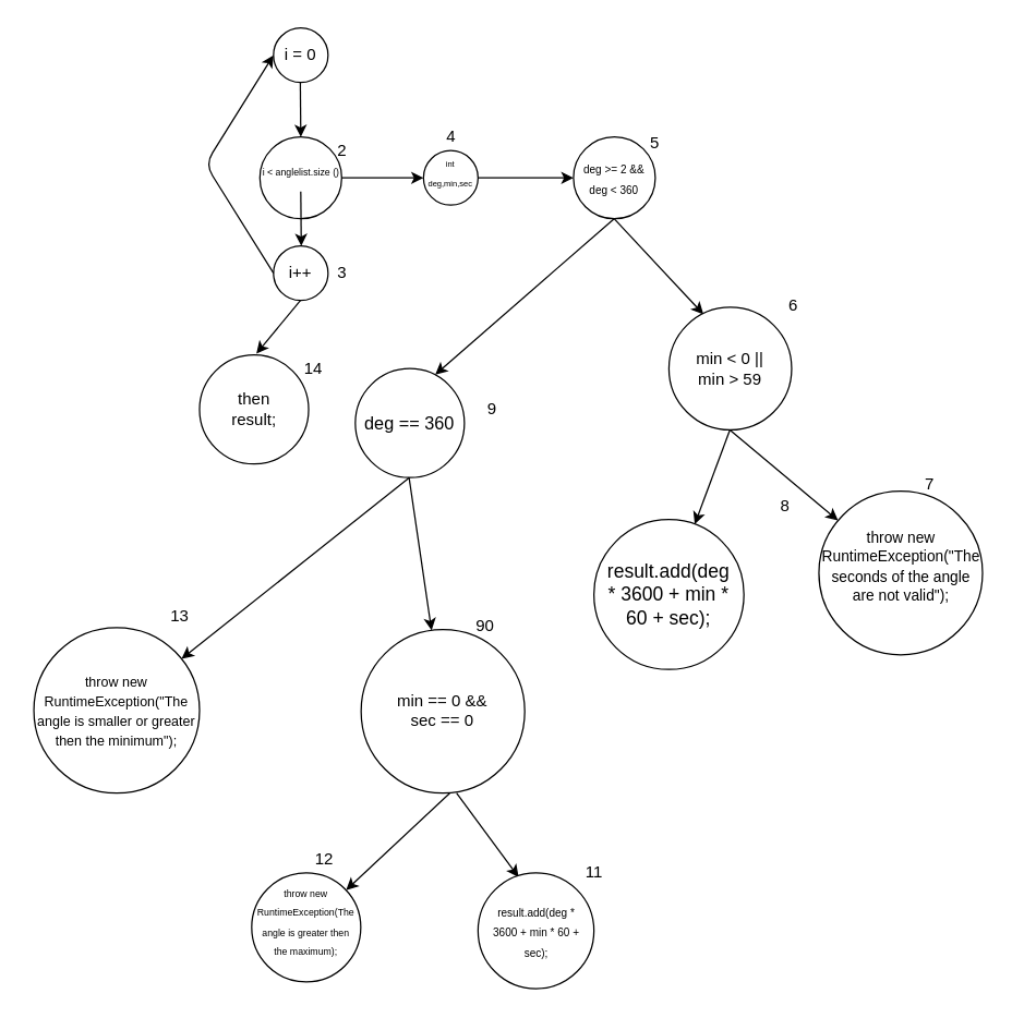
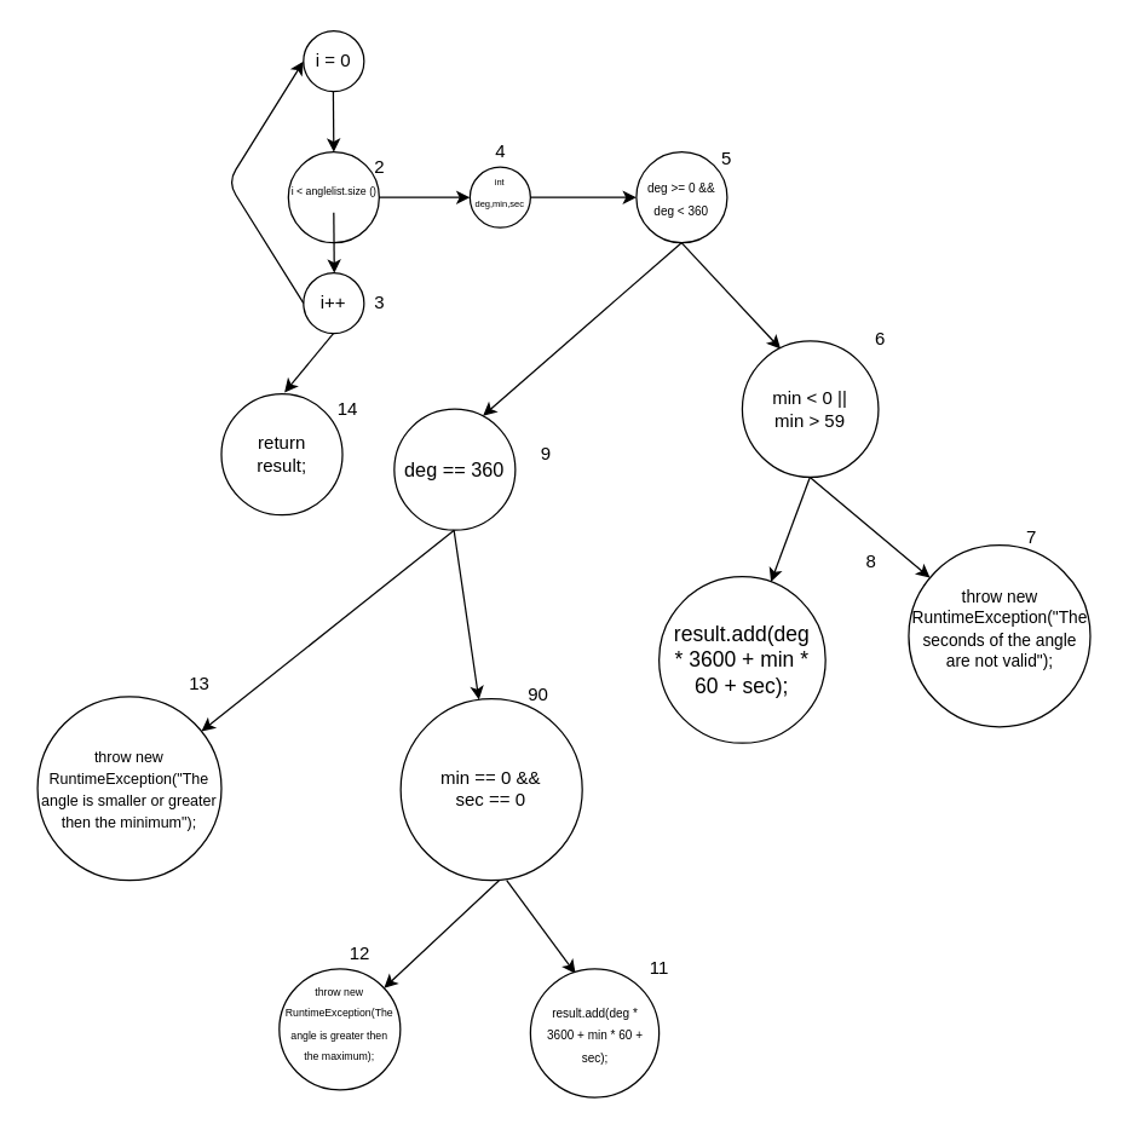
  <mxCell id="0" />
  <mxCell id="1" parent="0" />
  <mxCell id="2" value="" style="ellipse;whiteSpace=wrap;html=1;aspect=fixed;" vertex="1" parent="1"><mxGeometry x="200" y="20" width="40" height="40" as="geometry" /></mxCell>
  <mxCell id="3" value="" style="endArrow=classic;html=1;" edge="1" parent="1"><mxGeometry width="50" height="50" relative="1" as="geometry"><mxPoint x="219.66" y="60" as="sourcePoint" /><mxPoint x="220" y="100" as="targetPoint" /><Array as="points"><mxPoint x="219.66" y="60" /></Array></mxGeometry></mxCell>
  <mxCell id="4" value="" style="ellipse;whiteSpace=wrap;html=1;aspect=fixed;" vertex="1" parent="1"><mxGeometry x="190" y="100" width="60" height="60" as="geometry" /></mxCell>
  <mxCell id="5" value="" style="ellipse;whiteSpace=wrap;html=1;aspect=fixed;" vertex="1" parent="1"><mxGeometry x="200" y="180" width="40" height="40" as="geometry" /></mxCell>
  <mxCell id="6" value="" style="endArrow=classic;html=1;" edge="1" parent="1"><mxGeometry width="50" height="50" relative="1" as="geometry"><mxPoint x="220" y="140" as="sourcePoint" /><mxPoint x="220.34" y="180" as="targetPoint" /><Array as="points"><mxPoint x="220" y="140" /></Array></mxGeometry></mxCell>
  <mxCell id="7" value="" style="ellipse;whiteSpace=wrap;html=1;aspect=fixed;" vertex="1" parent="1"><mxGeometry x="145.75" y="260" width="80" height="80" as="geometry" /></mxCell>
  <mxCell id="8" value="" style="endArrow=classic;html=1;entryX=0.521;entryY=-0.013;entryDx=0;entryDy=0;entryPerimeter=0;" edge="1" parent="1" target="7"><mxGeometry width="50" height="50" relative="1" as="geometry"><mxPoint x="219.76" y="220" as="sourcePoint" /><mxPoint x="220.1" y="260" as="targetPoint" /><Array as="points"><mxPoint x="219.76" y="220" /></Array></mxGeometry></mxCell>
  <mxCell id="9" value="i = 0" style="text;html=1;strokeColor=none;fillColor=none;align=center;verticalAlign=middle;whiteSpace=wrap;rounded=0;" vertex="1" parent="1"><mxGeometry x="200" y="30" width="40" height="20" as="geometry" /></mxCell>
  <mxCell id="10" value="" style="endArrow=classic;html=1;entryX=0;entryY=0.5;entryDx=0;entryDy=0;" edge="1" parent="1" target="9"><mxGeometry width="50" height="50" relative="1" as="geometry"><mxPoint x="200" y="200" as="sourcePoint" /><mxPoint x="150" y="130" as="targetPoint" /><Array as="points"><mxPoint x="150" y="120" /></Array></mxGeometry></mxCell>
  <mxCell id="11" value="&lt;font style=&quot;font-size: 7px&quot;&gt;i &amp;lt; anglelist.size ()&lt;/font&gt;" style="text;html=1;strokeColor=none;fillColor=none;align=center;verticalAlign=middle;whiteSpace=wrap;rounded=0;" vertex="1" parent="1"><mxGeometry x="188.5" y="120" width="63" height="10" as="geometry" /></mxCell>
  <mxCell id="12" value="i++" style="text;html=1;strokeColor=none;fillColor=none;align=center;verticalAlign=middle;whiteSpace=wrap;rounded=0;" vertex="1" parent="1"><mxGeometry x="200" y="190" width="40" height="20" as="geometry" /></mxCell>
  <mxCell id="13" value="2" style="text;html=1;align=center;verticalAlign=middle;resizable=0;points=[];autosize=1;" vertex="1" parent="1"><mxGeometry x="240" y="100" width="20" height="20" as="geometry" /></mxCell>
  <mxCell id="14" value="3" style="text;html=1;align=center;verticalAlign=middle;resizable=0;points=[];autosize=1;" vertex="1" parent="1"><mxGeometry x="240" y="190" width="20" height="20" as="geometry" /></mxCell>
  <mxCell id="15" value="4" style="text;html=1;align=center;verticalAlign=middle;resizable=0;points=[];autosize=1;" vertex="1" parent="1"><mxGeometry x="320" y="90" width="20" height="20" as="geometry" /></mxCell>
  <mxCell id="16" value="" style="endArrow=classic;html=1;" edge="1" parent="1" target="17"><mxGeometry width="50" height="50" relative="1" as="geometry"><mxPoint x="250" y="130" as="sourcePoint" /><mxPoint x="300" y="130" as="targetPoint" /><Array as="points"><mxPoint x="250" y="130" /></Array></mxGeometry></mxCell>
  <mxCell id="17" value="" style="ellipse;whiteSpace=wrap;html=1;aspect=fixed;" vertex="1" parent="1"><mxGeometry x="310" y="110" width="40" height="40" as="geometry" /></mxCell>
  <mxCell id="18" value="&lt;font style=&quot;font-size: 6px&quot;&gt;int deg,min,sec&lt;/font&gt;" style="text;html=1;strokeColor=none;fillColor=none;align=center;verticalAlign=middle;whiteSpace=wrap;rounded=0;" vertex="1" parent="1"><mxGeometry x="310" y="115" width="40" height="20" as="geometry" /></mxCell>
  <mxCell id="19" value="" style="endArrow=classic;html=1;" edge="1" parent="1" target="20"><mxGeometry width="50" height="50" relative="1" as="geometry"><mxPoint x="350" y="130" as="sourcePoint" /><mxPoint x="420" y="130" as="targetPoint" /><Array as="points"><mxPoint x="350" y="130" /></Array></mxGeometry></mxCell>
  <mxCell id="20" value="" style="ellipse;whiteSpace=wrap;html=1;aspect=fixed;" vertex="1" parent="1"><mxGeometry x="420" y="100" width="60" height="60" as="geometry" /></mxCell>
- <mxCell id="21" value="&lt;font style=&quot;font-size: 8px&quot;&gt;deg &amp;gt;= 2 &amp;amp;&amp;amp; &lt;br&gt;deg &amp;lt; 360&lt;/font&gt;" style="text;html=1;strokeColor=none;fillColor=none;align=center;verticalAlign=middle;whiteSpace=wrap;rounded=0;" vertex="1" parent="1"><mxGeometry x="425" y="120" width="50" height="20" as="geometry" /></mxCell>
+ <mxCell id="21" value="&lt;font style=&quot;font-size: 8px&quot;&gt;deg &amp;gt;= 0 &amp;amp;&amp;amp; &lt;br&gt;deg &amp;lt; 360&lt;/font&gt;" style="text;html=1;strokeColor=none;fillColor=none;align=center;verticalAlign=middle;whiteSpace=wrap;rounded=0;" vertex="1" parent="1"><mxGeometry x="425" y="120" width="50" height="20" as="geometry" /></mxCell>
  <mxCell id="22" value="5" style="text;html=1;strokeColor=none;fillColor=none;align=center;verticalAlign=middle;whiteSpace=wrap;rounded=0;" vertex="1" parent="1"><mxGeometry x="460" y="95" width="40" height="20" as="geometry" /></mxCell>
  <mxCell id="23" value="" style="endArrow=classic;html=1;entryX=0.733;entryY=0.055;entryDx=0;entryDy=0;entryPerimeter=0;" edge="1" parent="1" target="25"><mxGeometry width="50" height="50" relative="1" as="geometry"><mxPoint x="449.8" y="160" as="sourcePoint" /><mxPoint x="390" y="230" as="targetPoint" /><Array as="points"><mxPoint x="449.8" y="160" /></Array></mxGeometry></mxCell>
  <mxCell id="24" value="" style="endArrow=classic;html=1;entryX=0.281;entryY=0.057;entryDx=0;entryDy=0;entryPerimeter=0;" edge="1" parent="1" target="38"><mxGeometry width="50" height="50" relative="1" as="geometry"><mxPoint x="449.8" y="160" as="sourcePoint" /><mxPoint x="510" y="230" as="targetPoint" /><Array as="points"><mxPoint x="449.8" y="160" /></Array></mxGeometry></mxCell>
  <mxCell id="25" value="" style="ellipse;whiteSpace=wrap;html=1;aspect=fixed;" vertex="1" parent="1"><mxGeometry x="260" y="270" width="80" height="80" as="geometry" /></mxCell>
  <mxCell id="26" value="&lt;font style=&quot;font-size: 13px&quot;&gt;deg == 360&lt;/font&gt;" style="text;html=1;strokeColor=none;fillColor=none;align=center;verticalAlign=middle;whiteSpace=wrap;rounded=0;" vertex="1" parent="1"><mxGeometry x="265" y="300" width="70" height="20" as="geometry" /></mxCell>
  <mxCell id="27" value="" style="endArrow=classic;html=1;" edge="1" parent="1" target="28"><mxGeometry width="50" height="50" relative="1" as="geometry"><mxPoint x="299.6" y="350" as="sourcePoint" /><mxPoint x="250" y="400" as="targetPoint" /><Array as="points"><mxPoint x="299.6" y="350" /></Array></mxGeometry></mxCell>
  <mxCell id="28" value="" style="ellipse;whiteSpace=wrap;html=1;aspect=fixed;" vertex="1" parent="1"><mxGeometry x="24.25" y="460" width="121.5" height="121.5" as="geometry" /></mxCell>
  <mxCell id="29" value="&lt;font style=&quot;font-size: 10px&quot;&gt;throw new RuntimeException(&quot;The angle is smaller or greater then the minimum&quot;);&lt;/font&gt;" style="text;html=1;strokeColor=none;fillColor=none;align=center;verticalAlign=middle;whiteSpace=wrap;rounded=0;" vertex="1" parent="1"><mxGeometry x="20" y="490.75" width="130" height="60" as="geometry" /></mxCell>
  <mxCell id="30" value="" style="ellipse;whiteSpace=wrap;html=1;aspect=fixed;" vertex="1" parent="1"><mxGeometry x="264.25" y="461.5" width="120" height="120" as="geometry" /></mxCell>
  <mxCell id="31" value="&lt;font style=&quot;font-size: 12px&quot;&gt;min == 0 &amp;amp;&amp;amp; sec == 0&lt;/font&gt;" style="text;html=1;strokeColor=none;fillColor=none;align=center;verticalAlign=middle;whiteSpace=wrap;rounded=0;" vertex="1" parent="1"><mxGeometry x="289.25" y="503.25" width="70" height="35" as="geometry" /></mxCell>
  <mxCell id="32" value="" style="endArrow=classic;html=1;" edge="1" parent="1" target="34"><mxGeometry width="50" height="50" relative="1" as="geometry"><mxPoint x="329.25" y="581.5" as="sourcePoint" /><mxPoint x="242.534" y="641.716" as="targetPoint" /><Array as="points"><mxPoint x="329.25" y="581.5" /></Array></mxGeometry></mxCell>
  <mxCell id="33" value="" style="endArrow=classic;html=1;entryX=0.35;entryY=0.037;entryDx=0;entryDy=0;entryPerimeter=0;" edge="1" parent="1" target="35"><mxGeometry width="50" height="50" relative="1" as="geometry"><mxPoint x="334.25" y="581.5" as="sourcePoint" /><mxPoint x="381.25" y="643.5" as="targetPoint" /><Array as="points"><mxPoint x="334.25" y="581.5" /></Array></mxGeometry></mxCell>
  <mxCell id="34" value="" style="ellipse;whiteSpace=wrap;html=1;aspect=fixed;" vertex="1" parent="1"><mxGeometry x="184" y="640" width="80" height="80" as="geometry" /></mxCell>
  <mxCell id="35" value="" style="ellipse;whiteSpace=wrap;html=1;aspect=fixed;" vertex="1" parent="1"><mxGeometry x="350" y="640" width="85" height="85" as="geometry" /></mxCell>
  <mxCell id="36" value="&lt;font style=&quot;font-size: 8px&quot;&gt;result.add(deg * 3600 + min * 60 + sec);&lt;/font&gt;" style="text;html=1;strokeColor=none;fillColor=none;align=center;verticalAlign=middle;whiteSpace=wrap;rounded=0;" vertex="1" parent="1"><mxGeometry x="357.5" y="646.25" width="70" height="72.5" as="geometry" /></mxCell>
  <mxCell id="37" value="&lt;font style=&quot;font-size: 7px&quot;&gt;throw new RuntimeException(The angle is greater then the maximum);&lt;/font&gt;" style="text;html=1;strokeColor=none;fillColor=none;align=center;verticalAlign=middle;whiteSpace=wrap;rounded=0;" vertex="1" parent="1"><mxGeometry x="189" y="630" width="70" height="90" as="geometry" /></mxCell>
  <mxCell id="38" value="" style="ellipse;whiteSpace=wrap;html=1;aspect=fixed;" vertex="1" parent="1"><mxGeometry x="490" y="225" width="90" height="90" as="geometry" /></mxCell>
  <mxCell id="39" value="min &amp;lt; 0 || min &amp;gt; 59" style="text;html=1;strokeColor=none;fillColor=none;align=center;verticalAlign=middle;whiteSpace=wrap;rounded=0;" vertex="1" parent="1"><mxGeometry x="500" y="260" width="70" height="20" as="geometry" /></mxCell>
  <mxCell id="40" value="" style="endArrow=classic;html=1;" edge="1" parent="1" target="43"><mxGeometry width="50" height="50" relative="1" as="geometry"><mxPoint x="534.71" y="315" as="sourcePoint" /><mxPoint x="610" y="370" as="targetPoint" /><Array as="points"><mxPoint x="534.71" y="315" /></Array></mxGeometry></mxCell>
  <mxCell id="41" value="" style="endArrow=classic;html=1;" edge="1" parent="1" target="30"><mxGeometry width="50" height="50" relative="1" as="geometry"><mxPoint x="299.43" y="350" as="sourcePoint" /><mxPoint x="299.77" y="390" as="targetPoint" /><Array as="points"><mxPoint x="299.43" y="350" /></Array></mxGeometry></mxCell>
  <mxCell id="42" value="" style="endArrow=classic;html=1;" edge="1" parent="1" target="45"><mxGeometry width="50" height="50" relative="1" as="geometry"><mxPoint x="534.71" y="315" as="sourcePoint" /><mxPoint x="490" y="385" as="targetPoint" /><Array as="points"><mxPoint x="534.71" y="315" /></Array></mxGeometry></mxCell>
  <mxCell id="43" value="" style="ellipse;whiteSpace=wrap;html=1;aspect=fixed;" vertex="1" parent="1"><mxGeometry x="600" y="360" width="120" height="120" as="geometry" /></mxCell>
  <mxCell id="44" value="&lt;font style=&quot;font-size: 11px&quot;&gt;throw new RuntimeException(&quot;The seconds of the angle are not valid&quot;);&lt;/font&gt;" style="text;html=1;strokeColor=none;fillColor=none;align=center;verticalAlign=middle;whiteSpace=wrap;rounded=0;" vertex="1" parent="1"><mxGeometry x="617.5" y="390" width="85" height="50" as="geometry" /></mxCell>
  <mxCell id="45" value="" style="ellipse;whiteSpace=wrap;html=1;aspect=fixed;" vertex="1" parent="1"><mxGeometry x="435" y="380.75" width="110" height="110" as="geometry" /></mxCell>
  <mxCell id="46" value="&lt;font style=&quot;font-size: 14px&quot;&gt;&lt;span&gt;result.add(deg * 3600 + min * 60 + sec);&lt;/span&gt;&lt;br&gt;&lt;/font&gt;" style="text;html=1;strokeColor=none;fillColor=none;align=center;verticalAlign=middle;whiteSpace=wrap;rounded=0;" vertex="1" parent="1"><mxGeometry x="440" y="403.63" width="100" height="64.25" as="geometry" /></mxCell>
- <mxCell id="47" value="then result;" style="text;html=1;strokeColor=none;fillColor=none;align=center;verticalAlign=middle;whiteSpace=wrap;rounded=0;" vertex="1" parent="1"><mxGeometry x="160.75" y="285" width="50" height="30" as="geometry" /></mxCell>
+ <mxCell id="47" value="return result;" style="text;html=1;strokeColor=none;fillColor=none;align=center;verticalAlign=middle;whiteSpace=wrap;rounded=0;" vertex="1" parent="1"><mxGeometry x="160.75" y="285" width="50" height="30" as="geometry" /></mxCell>
  <mxCell id="48" value="6" style="text;html=1;align=center;verticalAlign=middle;resizable=0;points=[];autosize=1;" vertex="1" parent="1"><mxGeometry x="571" y="214" width="20" height="20" as="geometry" /></mxCell>
  <mxCell id="49" value="7" style="text;html=1;align=center;verticalAlign=middle;resizable=0;points=[];autosize=1;" vertex="1" parent="1"><mxGeometry x="671" y="345" width="20" height="20" as="geometry" /></mxCell>
  <mxCell id="50" value="8" style="text;html=1;align=center;verticalAlign=middle;resizable=0;points=[];autosize=1;" vertex="1" parent="1"><mxGeometry x="565" y="360.75" width="20" height="20" as="geometry" /></mxCell>
  <mxCell id="51" value="9" style="text;html=1;align=center;verticalAlign=middle;resizable=0;points=[];autosize=1;" vertex="1" parent="1"><mxGeometry x="350" y="290" width="20" height="20" as="geometry" /></mxCell>
  <mxCell id="52" value="90" style="text;html=1;align=center;verticalAlign=middle;resizable=0;points=[];autosize=1;" vertex="1" parent="1"><mxGeometry x="340" y="449" width="30" height="20" as="geometry" /></mxCell>
  <mxCell id="53" value="14" style="text;html=1;align=center;verticalAlign=middle;resizable=0;points=[];autosize=1;" vertex="1" parent="1"><mxGeometry x="214" y="260" width="30" height="20" as="geometry" /></mxCell>
  <mxCell id="54" value="11" style="text;html=1;align=center;verticalAlign=middle;resizable=0;points=[];autosize=1;" vertex="1" parent="1"><mxGeometry x="420" y="630" width="30" height="20" as="geometry" /></mxCell>
  <mxCell id="55" value="12" style="text;html=1;align=center;verticalAlign=middle;resizable=0;points=[];autosize=1;" vertex="1" parent="1"><mxGeometry x="221.5" y="620" width="30" height="20" as="geometry" /></mxCell>
  <mxCell id="56" value="13" style="text;html=1;align=center;verticalAlign=middle;resizable=0;points=[];autosize=1;" vertex="1" parent="1"><mxGeometry x="115.75" y="441.5" width="30" height="20" as="geometry" /></mxCell>
